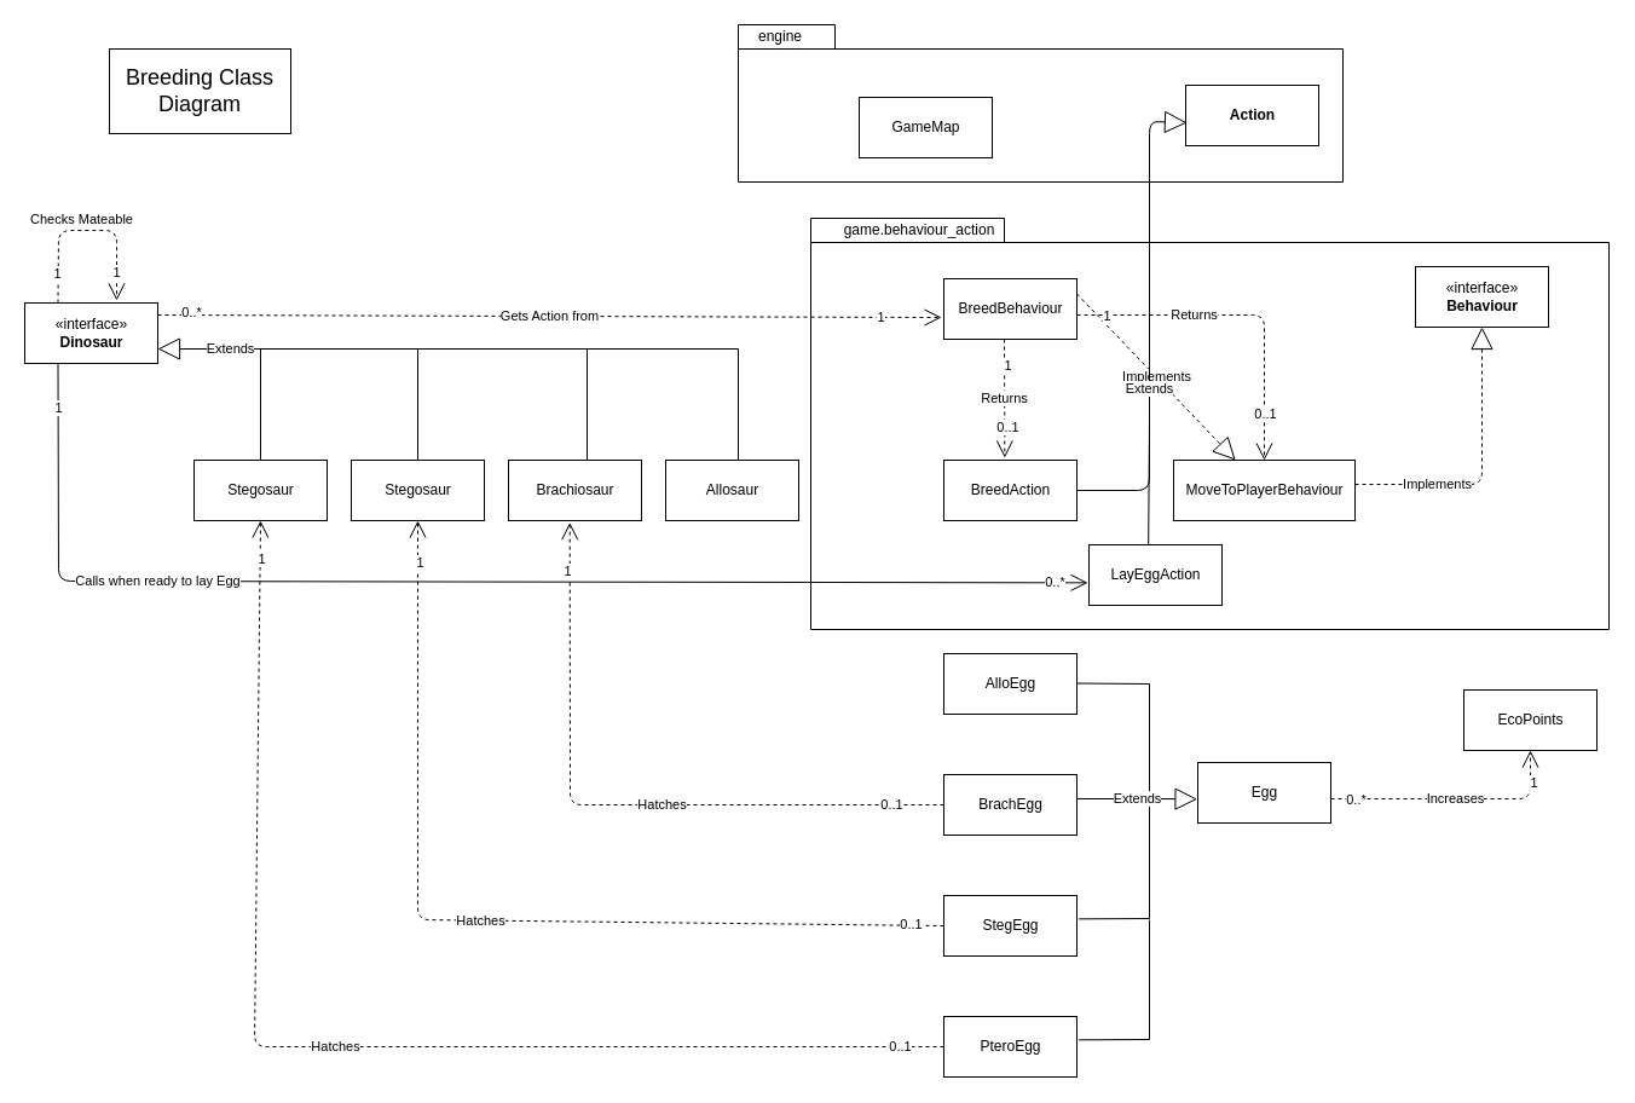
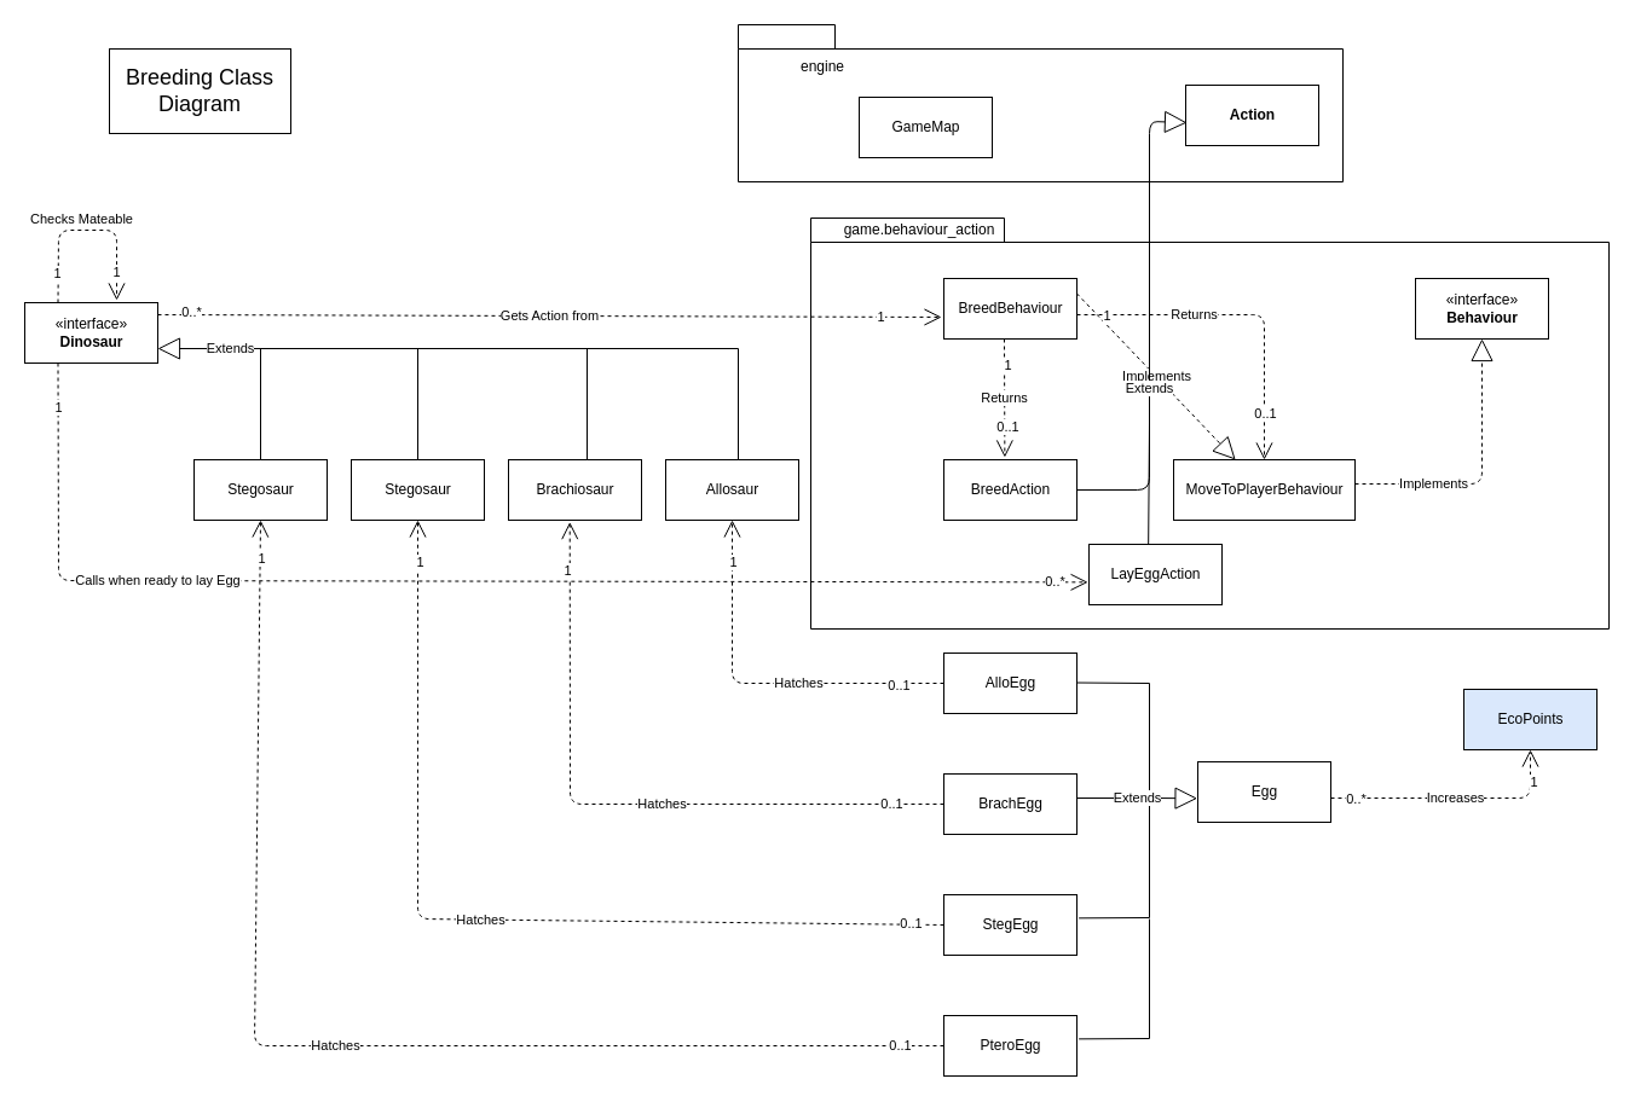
  <mxCell id="0" />
  <mxCell id="1" parent="0" />
  <mxCell id="2" value="" style="shape=folder;fontStyle=1;spacingTop=10;tabWidth=160;tabHeight=20;tabPosition=left;html=1;" parent="1" vertex="1"><mxGeometry x="670" y="180" width="660" height="340" as="geometry" /></mxCell>
  <mxCell id="3" value="" style="shape=folder;fontStyle=1;spacingTop=10;tabWidth=80;tabHeight=20;tabPosition=left;html=1;" parent="1" vertex="1"><mxGeometry x="610" y="20" width="500" height="130" as="geometry" /></mxCell>
  <mxCell id="4" value="GameMap" style="html=1;" parent="1" vertex="1"><mxGeometry x="710" y="80" width="110" height="50" as="geometry" /></mxCell>
- <mxCell id="5" value="engine" style="text;html=1;strokeColor=none;fillColor=none;align=center;verticalAlign=middle;whiteSpace=wrap;rounded=0;" parent="1" vertex="1"><mxGeometry x="610" y="20" width="70" height="20" as="geometry" /></mxCell>
+ <mxCell id="5" value="engine" style="text;html=1;strokeColor=none;fillColor=none;align=center;verticalAlign=middle;whiteSpace=wrap;rounded=0;" parent="1" vertex="1"><mxGeometry x="645" y="45" width="70" height="20" as="geometry" /></mxCell>
  <mxCell id="6" value="«interface»&lt;br&gt;&lt;b&gt;Dinosaur&lt;/b&gt;" style="html=1;" parent="1" vertex="1"><mxGeometry x="20" y="250" width="110" height="50" as="geometry" /></mxCell>
  <mxCell id="7" value="Stegosaur" style="html=1;" parent="1" vertex="1"><mxGeometry x="290" y="380" width="110" height="50" as="geometry" /></mxCell>
  <mxCell id="8" value="Brachiosaur" style="html=1;" parent="1" vertex="1"><mxGeometry x="420" y="380" width="110" height="50" as="geometry" /></mxCell>
  <mxCell id="9" value="Allosaur" style="html=1;" parent="1" vertex="1"><mxGeometry x="550" y="380" width="110" height="50" as="geometry" /></mxCell>
  <mxCell id="10" value="Extends" style="endArrow=block;endSize=16;endFill=0;html=1;rounded=0;exitX=0.5;exitY=0;exitDx=0;exitDy=0;snapToPoint=1;" parent="1" source="7" edge="1"><mxGeometry x="0.609" width="160" relative="1" as="geometry"><mxPoint x="210" y="379" as="sourcePoint" /><mxPoint x="130" y="288" as="targetPoint" /><Array as="points"><mxPoint x="345" y="288" /></Array><mxPoint as="offset" /></mxGeometry></mxCell>
- <mxCell id="11" value="«interface»&lt;br&gt;&lt;b&gt;Behaviour&lt;/b&gt;" style="html=1;" parent="1" vertex="1"><mxGeometry x="1170" y="220" width="110" height="50" as="geometry" /></mxCell>
+ <mxCell id="11" value="«interface»&lt;br&gt;&lt;b&gt;Behaviour&lt;/b&gt;" style="html=1;" parent="1" vertex="1"><mxGeometry x="1170" y="230" width="110" height="50" as="geometry" /></mxCell>
  <mxCell id="12" value="BreedBehaviour" style="html=1;" parent="1" vertex="1"><mxGeometry x="780" y="230" width="110" height="50" as="geometry" /></mxCell>
  <mxCell id="13" value="Gets Action from" style="endArrow=open;endSize=12;dashed=1;html=1;entryX=-0.018;entryY=0.64;entryDx=0;entryDy=0;entryPerimeter=0;" parent="1" target="12" edge="1"><mxGeometry width="160" relative="1" as="geometry"><mxPoint x="130" y="260" as="sourcePoint" /><mxPoint x="780" y="250" as="targetPoint" /></mxGeometry></mxCell>
  <mxCell id="14" value="0..*" style="edgeLabel;html=1;align=center;verticalAlign=middle;resizable=0;points=[];" parent="13" vertex="1" connectable="0"><mxGeometry x="-0.916" y="3" relative="1" as="geometry"><mxPoint as="offset" /></mxGeometry></mxCell>
  <mxCell id="15" value="1" style="edgeLabel;html=1;align=center;verticalAlign=middle;resizable=0;points=[];" parent="13" vertex="1" connectable="0"><mxGeometry x="0.846" relative="1" as="geometry"><mxPoint as="offset" /></mxGeometry></mxCell>
  <mxCell id="16" value="Implements" style="endArrow=block;endSize=16;endFill=0;html=1;exitX=1;exitY=0.25;exitDx=0;exitDy=0;dashed=1;" parent="1" source="12" target="45" edge="1"><mxGeometry width="160" relative="1" as="geometry"><mxPoint x="890" y="240" as="sourcePoint" /><mxPoint x="1050" y="240" as="targetPoint" /></mxGeometry></mxCell>
  <mxCell id="17" value="Checks Mateable" style="endArrow=open;endSize=12;dashed=1;html=1;exitX=0.25;exitY=0;exitDx=0;exitDy=0;entryX=0.691;entryY=-0.04;entryDx=0;entryDy=0;entryPerimeter=0;" parent="1" source="6" target="6" edge="1"><mxGeometry x="-0.052" y="9" width="160" relative="1" as="geometry"><mxPoint x="60" y="220" as="sourcePoint" /><mxPoint x="220" y="220" as="targetPoint" /><Array as="points"><mxPoint x="48" y="190" /><mxPoint x="96" y="190" /></Array><mxPoint as="offset" /></mxGeometry></mxCell>
  <mxCell id="18" value="1" style="edgeLabel;html=1;align=center;verticalAlign=middle;resizable=0;points=[];" parent="17" vertex="1" connectable="0"><mxGeometry x="-0.706" y="1" relative="1" as="geometry"><mxPoint as="offset" /></mxGeometry></mxCell>
  <mxCell id="19" value="1" style="edgeLabel;html=1;align=center;verticalAlign=middle;resizable=0;points=[];" parent="17" vertex="1" connectable="0"><mxGeometry x="0.723" y="-1" relative="1" as="geometry"><mxPoint as="offset" /></mxGeometry></mxCell>
  <mxCell id="20" value="BreedAction" style="html=1;" parent="1" vertex="1"><mxGeometry x="780" y="380" width="110" height="50" as="geometry" /></mxCell>
  <mxCell id="21" value="&lt;b&gt;Action&lt;/b&gt;" style="html=1;" parent="1" vertex="1"><mxGeometry x="980" y="70" width="110" height="50" as="geometry" /></mxCell>
  <mxCell id="22" value="Returns" style="endArrow=open;endSize=12;dashed=1;html=1;entryX=0.458;entryY=-0.04;entryDx=0;entryDy=0;entryPerimeter=0;" parent="1" target="20" edge="1"><mxGeometry width="160" relative="1" as="geometry"><mxPoint x="830" y="280" as="sourcePoint" /><mxPoint x="990" y="280" as="targetPoint" /></mxGeometry></mxCell>
  <mxCell id="23" value="1" style="edgeLabel;html=1;align=center;verticalAlign=middle;resizable=0;points=[];" parent="22" vertex="1" connectable="0"><mxGeometry x="-0.548" y="2" relative="1" as="geometry"><mxPoint as="offset" /></mxGeometry></mxCell>
  <mxCell id="24" value="0..1" style="edgeLabel;html=1;align=center;verticalAlign=middle;resizable=0;points=[];" parent="22" vertex="1" connectable="0"><mxGeometry x="0.49" y="2" relative="1" as="geometry"><mxPoint as="offset" /></mxGeometry></mxCell>
  <mxCell id="25" value="Egg" style="html=1;" parent="1" vertex="1"><mxGeometry x="990" y="630" width="110" height="50" as="geometry" /></mxCell>
  <mxCell id="26" value="AlloEgg" style="html=1;" parent="1" vertex="1"><mxGeometry x="780" y="540" width="110" height="50" as="geometry" /></mxCell>
  <mxCell id="27" value="BrachEgg" style="html=1;" parent="1" vertex="1"><mxGeometry x="780" y="640" width="110" height="50" as="geometry" /></mxCell>
  <mxCell id="28" value="StegEgg" style="html=1;" parent="1" vertex="1"><mxGeometry x="780" y="740" width="110" height="50" as="geometry" /></mxCell>
  <mxCell id="29" value="" style="endArrow=none;html=1;" parent="1" edge="1"><mxGeometry width="50" height="50" relative="1" as="geometry"><mxPoint x="890" y="660" as="sourcePoint" /><mxPoint x="960" y="660" as="targetPoint" /></mxGeometry></mxCell>
  <mxCell id="30" value="" style="endArrow=none;html=1;exitX=1.015;exitY=0.387;exitDx=0;exitDy=0;exitPerimeter=0;rounded=0;" parent="1" source="28" edge="1"><mxGeometry width="50" height="50" relative="1" as="geometry"><mxPoint x="910" y="810" as="sourcePoint" /><mxPoint x="950" y="660" as="targetPoint" /><Array as="points"><mxPoint x="950" y="759" /></Array></mxGeometry></mxCell>
  <mxCell id="31" value="Extends" style="endArrow=block;endSize=16;endFill=0;html=1;entryX=-0.004;entryY=0.605;entryDx=0;entryDy=0;rounded=0;entryPerimeter=0;" parent="1" target="25" edge="1"><mxGeometry x="0.593" y="-10" width="160" relative="1" as="geometry"><mxPoint x="890" y="564.5" as="sourcePoint" /><mxPoint x="1050" y="564.5" as="targetPoint" /><Array as="points"><mxPoint x="950" y="565" /><mxPoint x="950" y="660" /></Array><mxPoint x="-10" y="-10" as="offset" /></mxGeometry></mxCell>
+ <mxCell id="32" value="Hatches" style="endArrow=open;endSize=12;dashed=1;html=1;exitX=0;exitY=0.5;exitDx=0;exitDy=0;entryX=0.5;entryY=1;entryDx=0;entryDy=0;" parent="1" source="26" target="9" edge="1"><mxGeometry x="-0.226" width="160" relative="1" as="geometry"><mxPoint x="470" y="540" as="sourcePoint" /><mxPoint x="630" y="540" as="targetPoint" /><Array as="points"><mxPoint x="605" y="565" /></Array><mxPoint as="offset" /></mxGeometry></mxCell>
+ <mxCell id="33" value="1" style="edgeLabel;html=1;align=center;verticalAlign=middle;resizable=0;points=[];" parent="32" vertex="1" connectable="0"><mxGeometry x="0.778" relative="1" as="geometry"><mxPoint as="offset" /></mxGeometry></mxCell>
+ <mxCell id="34" value="0..1" style="edgeLabel;html=1;align=center;verticalAlign=middle;resizable=0;points=[];" parent="32" vertex="1" connectable="0"><mxGeometry x="-0.757" y="1" relative="1" as="geometry"><mxPoint as="offset" /></mxGeometry></mxCell>
  <mxCell id="35" value="Hatches" style="endArrow=open;endSize=12;dashed=1;html=1;exitX=0;exitY=0.5;exitDx=0;exitDy=0;entryX=0.461;entryY=1.032;entryDx=0;entryDy=0;entryPerimeter=0;" parent="1" source="27" target="8" edge="1"><mxGeometry x="-0.141" width="160" relative="1" as="geometry"><mxPoint x="590" y="690" as="sourcePoint" /><mxPoint x="750" y="690" as="targetPoint" /><Array as="points"><mxPoint x="471" y="665" /></Array><mxPoint as="offset" /></mxGeometry></mxCell>
  <mxCell id="36" value="0..1" style="edgeLabel;html=1;align=center;verticalAlign=middle;resizable=0;points=[];" parent="35" vertex="1" connectable="0"><mxGeometry x="-0.839" y="-1" relative="1" as="geometry"><mxPoint as="offset" /></mxGeometry></mxCell>
  <mxCell id="37" value="1" style="edgeLabel;html=1;align=center;verticalAlign=middle;resizable=0;points=[];" parent="35" vertex="1" connectable="0"><mxGeometry x="0.854" y="2" relative="1" as="geometry"><mxPoint as="offset" /></mxGeometry></mxCell>
  <mxCell id="38" value="Hatches" style="endArrow=open;endSize=12;dashed=1;html=1;entryX=0.5;entryY=1;entryDx=0;entryDy=0;exitX=0;exitY=0.5;exitDx=0;exitDy=0;" parent="1" source="28" target="7" edge="1"><mxGeometry width="160" relative="1" as="geometry"><mxPoint x="220" y="590" as="sourcePoint" /><mxPoint x="380" y="590" as="targetPoint" /><Array as="points"><mxPoint x="345" y="760" /></Array></mxGeometry></mxCell>
  <mxCell id="39" value="1" style="edgeLabel;html=1;align=center;verticalAlign=middle;resizable=0;points=[];" parent="38" vertex="1" connectable="0"><mxGeometry x="0.911" y="-1" relative="1" as="geometry"><mxPoint as="offset" /></mxGeometry></mxCell>
  <mxCell id="40" value="0..1" style="edgeLabel;html=1;align=center;verticalAlign=middle;resizable=0;points=[];" parent="38" vertex="1" connectable="0"><mxGeometry x="-0.927" y="-1" relative="1" as="geometry"><mxPoint as="offset" /></mxGeometry></mxCell>
- <mxCell id="41" value="EcoPoints" style="html=1;" parent="1" vertex="1"><mxGeometry x="1210" y="570" width="110" height="50" as="geometry" /></mxCell>
+ <mxCell id="41" value="EcoPoints" style="html=1;fillColor=#dae8fc;" parent="1" vertex="1"><mxGeometry x="1210" y="570" width="110" height="50" as="geometry" /></mxCell>
  <mxCell id="42" value="Increases" style="endArrow=open;endSize=12;dashed=1;html=1;entryX=0.5;entryY=1;entryDx=0;entryDy=0;" parent="1" target="41" edge="1"><mxGeometry width="160" relative="1" as="geometry"><mxPoint x="1100" y="660" as="sourcePoint" /><mxPoint x="1260" y="660" as="targetPoint" /><Array as="points"><mxPoint x="1265" y="660" /></Array></mxGeometry></mxCell>
  <mxCell id="43" value="0..*" style="edgeLabel;html=1;align=center;verticalAlign=middle;resizable=0;points=[];" parent="42" vertex="1" connectable="0"><mxGeometry x="-0.805" relative="1" as="geometry"><mxPoint as="offset" /></mxGeometry></mxCell>
  <mxCell id="44" value="1" style="edgeLabel;html=1;align=center;verticalAlign=middle;resizable=0;points=[];" parent="42" vertex="1" connectable="0"><mxGeometry x="0.75" y="-2" relative="1" as="geometry"><mxPoint as="offset" /></mxGeometry></mxCell>
  <mxCell id="45" value="MoveToPlayerBehaviour" style="html=1;" parent="1" vertex="1"><mxGeometry x="970" y="380" width="150" height="50" as="geometry" /></mxCell>
  <mxCell id="46" value="Returns" style="endArrow=open;endSize=12;dashed=1;html=1;entryX=0.5;entryY=0;entryDx=0;entryDy=0;" parent="1" target="45" edge="1"><mxGeometry x="-0.294" width="160" relative="1" as="geometry"><mxPoint x="890" y="260" as="sourcePoint" /><mxPoint x="1050" y="260" as="targetPoint" /><Array as="points"><mxPoint x="1045" y="260" /></Array><mxPoint as="offset" /></mxGeometry></mxCell>
  <mxCell id="47" value="1" style="edgeLabel;html=1;align=center;verticalAlign=middle;resizable=0;points=[];" parent="46" vertex="1" connectable="0"><mxGeometry x="-0.828" relative="1" as="geometry"><mxPoint as="offset" /></mxGeometry></mxCell>
  <mxCell id="48" value="0..1" style="edgeLabel;html=1;align=center;verticalAlign=middle;resizable=0;points=[];" parent="46" vertex="1" connectable="0"><mxGeometry x="0.717" relative="1" as="geometry"><mxPoint as="offset" /></mxGeometry></mxCell>
  <mxCell id="49" value="Implements" style="endArrow=block;endSize=16;endFill=0;html=1;entryX=0.5;entryY=1;entryDx=0;entryDy=0;dashed=1;" parent="1" target="11" edge="1"><mxGeometry x="-0.418" width="160" relative="1" as="geometry"><mxPoint x="1120" y="400" as="sourcePoint" /><mxPoint x="1240" y="400" as="targetPoint" /><Array as="points"><mxPoint x="1225" y="400" /></Array><mxPoint as="offset" /></mxGeometry></mxCell>
  <mxCell id="50" value="Extends" style="endArrow=block;endSize=16;endFill=0;html=1;exitX=1;exitY=0.5;exitDx=0;exitDy=0;" parent="1" source="20" edge="1"><mxGeometry x="-0.273" width="160" relative="1" as="geometry"><mxPoint x="770" y="460" as="sourcePoint" /><mxPoint x="981" y="101" as="targetPoint" /><Array as="points"><mxPoint x="950" y="405" /><mxPoint x="950" y="100" /></Array><mxPoint as="offset" /></mxGeometry></mxCell>
  <mxCell id="51" value="game.behaviour_action" style="text;html=1;strokeColor=none;fillColor=none;align=center;verticalAlign=middle;whiteSpace=wrap;rounded=0;" parent="1" vertex="1"><mxGeometry x="740" y="180" width="40" height="20" as="geometry" /></mxCell>
  <mxCell id="52" value="LayEggAction" style="html=1;" parent="1" vertex="1"><mxGeometry x="900" y="450" width="110" height="50" as="geometry" /></mxCell>
  <mxCell id="53" value="" style="endArrow=none;html=1;entryX=0.447;entryY=-0.007;entryDx=0;entryDy=0;entryPerimeter=0;" parent="1" target="52" edge="1"><mxGeometry width="50" height="50" relative="1" as="geometry"><mxPoint x="950" y="350" as="sourcePoint" /><mxPoint x="1000" y="590.711" as="targetPoint" /></mxGeometry></mxCell>
- <mxCell id="54" value="Calls when ready to lay Egg" style="endArrow=open;endSize=12;dashed=0;html=1;exitX=0.25;exitY=1;exitDx=0;exitDy=0;entryX=-0.008;entryY=0.627;entryDx=0;entryDy=0;entryPerimeter=0;" parent="1" source="6" target="52" edge="1"><mxGeometry x="-0.492" width="160" relative="1" as="geometry"><mxPoint x="60" y="520" as="sourcePoint" /><mxPoint x="220" y="520" as="targetPoint" /><Array as="points"><mxPoint x="48" y="480" /></Array><mxPoint as="offset" /></mxGeometry></mxCell>
+ <mxCell id="54" value="Calls when ready to lay Egg" style="endArrow=open;endSize=12;dashed=1;html=1;exitX=0.25;exitY=1;exitDx=0;exitDy=0;entryX=-0.008;entryY=0.627;entryDx=0;entryDy=0;entryPerimeter=0;" parent="1" source="6" target="52" edge="1"><mxGeometry x="-0.492" width="160" relative="1" as="geometry"><mxPoint x="60" y="520" as="sourcePoint" /><mxPoint x="220" y="520" as="targetPoint" /><Array as="points"><mxPoint x="48" y="480" /></Array><mxPoint as="offset" /></mxGeometry></mxCell>
  <mxCell id="55" value="1" style="edgeLabel;html=1;align=center;verticalAlign=middle;resizable=0;points=[];" parent="54" vertex="1" connectable="0"><mxGeometry x="-0.928" relative="1" as="geometry"><mxPoint as="offset" /></mxGeometry></mxCell>
  <mxCell id="56" value="0..*" style="edgeLabel;html=1;align=center;verticalAlign=middle;resizable=0;points=[];" parent="54" vertex="1" connectable="0"><mxGeometry x="0.947" y="1" relative="1" as="geometry"><mxPoint as="offset" /></mxGeometry></mxCell>
  <mxCell id="57" value="&lt;font style=&quot;font-size: 18px&quot;&gt;Breeding Class Diagram&lt;/font&gt;" style="rounded=0;whiteSpace=wrap;html=1;" parent="1" vertex="1"><mxGeometry x="90" y="40" width="150" height="70" as="geometry" /></mxCell>
  <mxCell id="58" value="Stegosaur" style="html=1;" parent="1" vertex="1"><mxGeometry x="160" y="380" width="110" height="50" as="geometry" /></mxCell>
  <mxCell id="59" value="" style="endArrow=none;endSize=16;endFill=0;html=1;rounded=0;exitX=0.5;exitY=0;exitDx=0;exitDy=0;snapToPoint=1;" parent="1" edge="1"><mxGeometry x="0.207" width="160" relative="1" as="geometry"><mxPoint x="485" y="380" as="sourcePoint" /><mxPoint x="270" y="288" as="targetPoint" /><Array as="points"><mxPoint x="485" y="288" /></Array><mxPoint as="offset" /></mxGeometry></mxCell>
  <mxCell id="60" value="" style="endArrow=none;endSize=16;endFill=0;html=1;rounded=0;exitX=0.5;exitY=0;exitDx=0;exitDy=0;snapToPoint=1;" parent="1" edge="1"><mxGeometry x="0.207" width="160" relative="1" as="geometry"><mxPoint x="610" y="380" as="sourcePoint" /><mxPoint x="395" y="288" as="targetPoint" /><Array as="points"><mxPoint x="610" y="288" /></Array><mxPoint as="offset" /></mxGeometry></mxCell>
  <mxCell id="61" value="" style="endArrow=none;endSize=16;endFill=0;html=1;rounded=0;exitX=0.5;exitY=0;exitDx=0;exitDy=0;snapToPoint=1;" parent="1" edge="1"><mxGeometry x="0.207" width="160" relative="1" as="geometry"><mxPoint x="215" y="380" as="sourcePoint" /><mxPoint x="215" y="288" as="targetPoint" /><Array as="points"><mxPoint x="215" y="288" /></Array><mxPoint as="offset" /></mxGeometry></mxCell>
  <mxCell id="62" value="Hatches" style="endArrow=open;endSize=12;dashed=1;html=1;entryX=0.5;entryY=1;entryDx=0;entryDy=0;exitX=0;exitY=0.5;exitDx=0;exitDy=0;" parent="1" target="58" edge="1"><mxGeometry width="160" relative="1" as="geometry"><mxPoint x="780" y="865" as="sourcePoint" /><mxPoint x="345" y="530" as="targetPoint" /><Array as="points"><mxPoint x="210" y="865" /></Array></mxGeometry></mxCell>
  <mxCell id="63" value="1" style="edgeLabel;html=1;align=center;verticalAlign=middle;resizable=0;points=[];" parent="62" vertex="1" connectable="0"><mxGeometry x="0.911" y="-1" relative="1" as="geometry"><mxPoint y="-14" as="offset" /></mxGeometry></mxCell>
  <mxCell id="64" value="0..1" style="edgeLabel;html=1;align=center;verticalAlign=middle;resizable=0;points=[];" parent="62" vertex="1" connectable="0"><mxGeometry x="-0.927" y="-1" relative="1" as="geometry"><mxPoint as="offset" /></mxGeometry></mxCell>
  <mxCell id="65" value="PteroEgg" style="html=1;" parent="1" vertex="1"><mxGeometry x="780" y="840" width="110" height="50" as="geometry" /></mxCell>
  <mxCell id="66" value="" style="endArrow=none;html=1;exitX=1.015;exitY=0.387;exitDx=0;exitDy=0;exitPerimeter=0;rounded=0;" parent="1" source="65" edge="1"><mxGeometry width="50" height="50" relative="1" as="geometry"><mxPoint x="910" y="910" as="sourcePoint" /><mxPoint x="950" y="760" as="targetPoint" /><Array as="points"><mxPoint x="950" y="859" /></Array></mxGeometry></mxCell>
